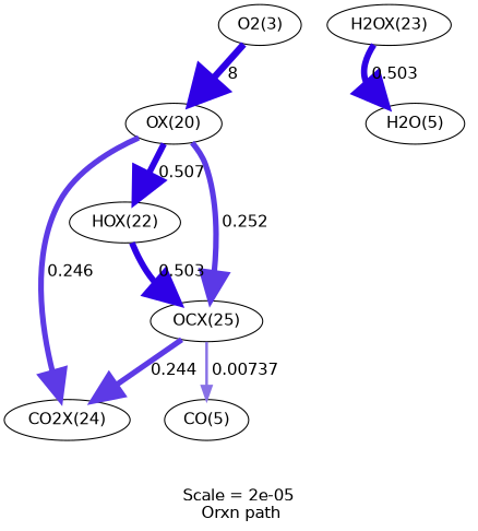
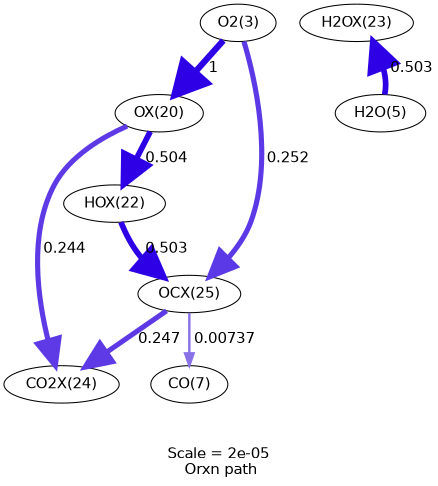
  digraph {
    fontname=Helvetica
    label="Scale = 2e-05\l Orxn path"
    node [fontname=Helvetica]
    edge [arrowsize=2.74 color="0.7, 1, 0.9" fontname=Helvetica penwidth=5.48]
    n1 [label="O2(3)"]
    n2 [label="OX(20)"]
    n3 [label="HOX(22)"]
    n4 [label="OCX(25)"]
    n5 [label="CO2X(24)"]
-   n6 [label="CO(5)"]
+   n6 [label="CO(7)"]
    n7 [label="H2OX(23)"]
    n8 [label="H2O(5)"]
-   n1 -> n2 [arrowsize=3 color="0.7, 1.5, 0.9" label=" 8" penwidth=6]
-   n2 -> n3 [label=" 0.507"]
-   n2 -> n4 [arrowsize=2.48 color="0.7, 0.752, 0.9" label=" 0.252" penwidth=4.96]
-   n2 -> n5 [arrowsize=2.47 color="0.7, 0.744, 0.9" label=" 0.246" penwidth=4.94]
+   n1 -> n2 [arrowsize=3 color="0.7, 1.5, 0.9" label=" 1" penwidth=6]
+   n2 -> n3 [label=" 0.504"]
+   n1 -> n4 [arrowsize=2.48 color="0.7, 0.752, 0.9" label=" 0.252" penwidth=4.96]
+   n2 -> n5 [arrowsize=2.47 color="0.7, 0.744, 0.9" label=" 0.244" penwidth=4.94]
    n3 -> n4 [label=" 0.503"]
-   n4 -> n5 [arrowsize=2.47 color="0.7, 0.744, 0.9" label=" 0.244" penwidth=4.94]
+   n4 -> n5 [arrowsize=2.47 color="0.7, 0.744, 0.9" label=" 0.247" penwidth=4.94]
    n4 -> n6 [arrowsize=1.17 color="0.7, 0.508, 0.9" label=" 0.00737" penwidth=2.34]
-   n7 -> n8 [label=" 0.503"]
+   n8 -> n7 [label=" 0.503"]
  }
